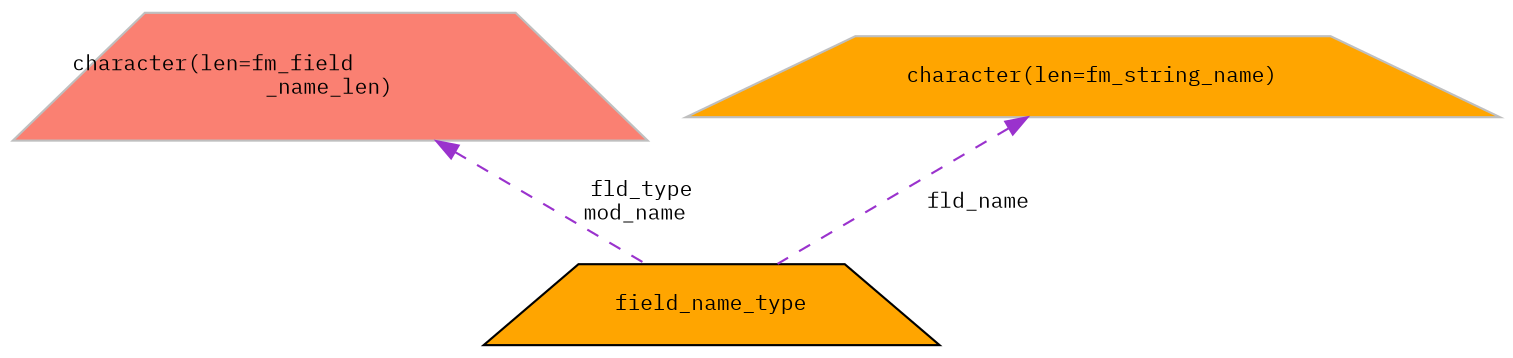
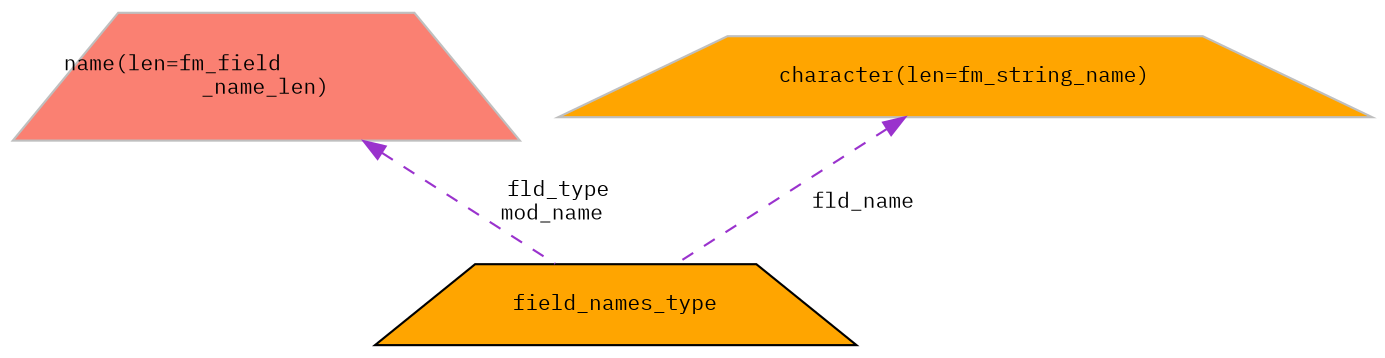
  digraph {
    fontname="IBM Plex Mono"
    node [color=grey75 fillcolor=orange fontname="IBM Plex Mono" fontsize=10 shape=trapezium style=filled]
    edge [color=darkorchid3 dir=back fontname="IBM Plex Mono" fontsize=10 labelfontname=Helvetica labelfontsize=10 style=dashed]
-   n1 [color=black fontcolor=black height=0.2 label=field_name_type width=0.4]
-   n2 [fillcolor=salmon height=0.2 label="character(len=fm_field\l_name_len)" width=0.4]
+   n1 [color=black fontcolor=black height=0.2 label=field_names_type width=0.4]
+   n2 [fillcolor=salmon height=0.2 label="name(len=fm_field\l_name_len)" width=0.4]
    n3 [height=0.2 label="character(len=fm_string_name)" width=0.4]
    n2 -> n1 [label=" fld_type\nmod_name"]
    n3 -> n1 [label=" fld_name"]
  }
